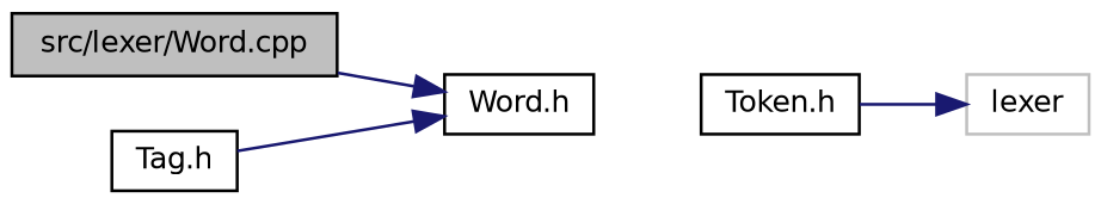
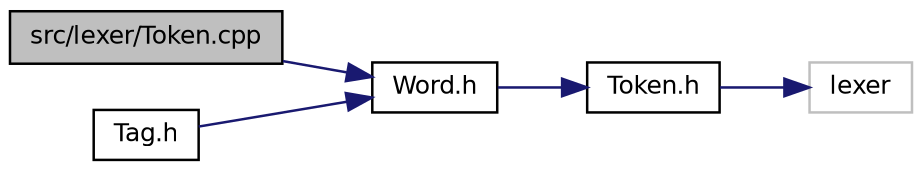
  digraph {
    rankdir=LR
    node [color=black fillcolor=white fontname=Helvetica fontsize=10 shape=record style=filled]
    edge [color=midnightblue fontname=Helvetica fontsize=10 labelfontname=Helvetica labelfontsize=10 style=solid]
-   n1 [fillcolor=grey75 fontcolor=black height=0.2 label="src/lexer/Word.cpp" width=0.4]
+   n1 [fillcolor=grey75 fontcolor=black height=0.2 label="src/lexer/Token.cpp" width=0.4]
    n2 [height=0.2 label="Word.h" width=0.4]
    n3 [height=0.2 label="Token.h" width=0.4]
    n4 [color=grey75 height=0.2 label=lexer width=0.4]
    n5 [height=0.2 label="Tag.h" width=0.4]
    n1 -> n2
+   n2 -> n3
    n3 -> n4
    n5 -> n2
  }
